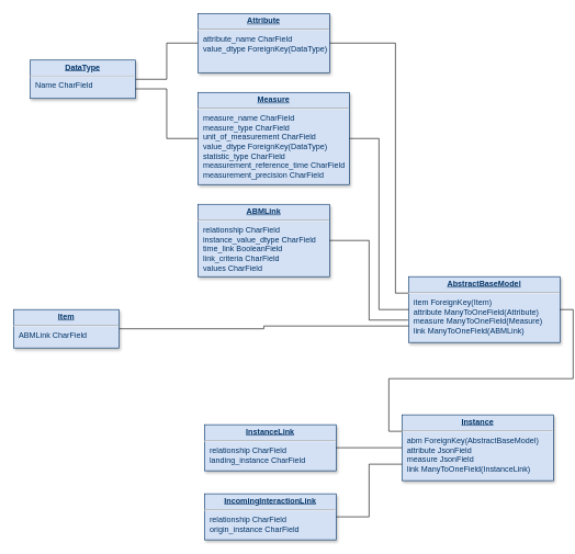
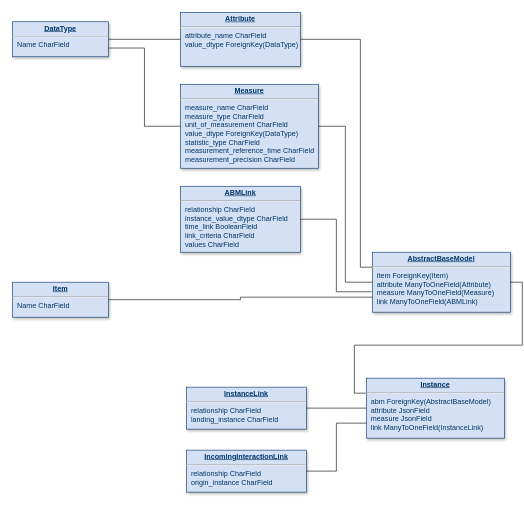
  <mxCell id="0" />
  <mxCell id="1" parent="0" />
  <mxCell id="2" style="edgeStyle=orthogonalEdgeStyle;rounded=0;orthogonalLoop=1;jettySize=auto;html=1;entryX=0;entryY=0.5;entryDx=0;entryDy=0;endArrow=none;endFill=0;" parent="1" source="3" target="5" edge="1"><mxGeometry relative="1" as="geometry" /></mxCell>
- <mxCell id="3" value="&lt;p style=&quot;margin: 0px ; margin-top: 4px ; text-align: center ; text-decoration: underline&quot;&gt;&lt;b&gt;DataType&lt;/b&gt;&lt;/p&gt;&lt;hr&gt;&lt;p style=&quot;margin: 0px ; margin-left: 8px&quot;&gt;Name CharField&lt;/p&gt;" style="verticalAlign=top;align=left;overflow=fill;fontSize=12;fontFamily=Helvetica;html=1;strokeColor=#003366;shadow=1;fillColor=#D4E1F5;fontColor=#003366" parent="1" vertex="1"><mxGeometry x="45" y="90.82" width="160" height="58.36" as="geometry" /></mxCell>
+ <mxCell id="3" value="&lt;p style=&quot;margin: 0px ; margin-top: 4px ; text-align: center ; text-decoration: underline&quot;&gt;&lt;b&gt;DataType&lt;/b&gt;&lt;/p&gt;&lt;hr&gt;&lt;p style=&quot;margin: 0px ; margin-left: 8px&quot;&gt;Name CharField&lt;/p&gt;" style="verticalAlign=top;align=left;overflow=fill;fontSize=12;fontFamily=Helvetica;html=1;strokeColor=#003366;shadow=1;fillColor=#D4E1F5;fontColor=#003366" parent="1" vertex="1"><mxGeometry x="20" y="35.82" width="160" height="58.36" as="geometry" /></mxCell>
  <mxCell id="4" style="edgeStyle=orthogonalEdgeStyle;rounded=0;orthogonalLoop=1;jettySize=auto;html=1;exitX=1;exitY=0.5;exitDx=0;exitDy=0;entryX=0;entryY=0.25;entryDx=0;entryDy=0;endArrow=none;endFill=0;" edge="1" parent="1" source="5" target="9"><mxGeometry relative="1" as="geometry"><Array as="points"><mxPoint x="600" y="65" /><mxPoint x="600" y="445" /></Array></mxGeometry></mxCell>
  <mxCell id="5" value="&lt;p style=&quot;margin: 0px ; margin-top: 4px ; text-align: center ; text-decoration: underline&quot;&gt;&lt;b&gt;Attribute&lt;/b&gt;&lt;/p&gt;&lt;hr&gt;&lt;p style=&quot;margin: 0px ; margin-left: 8px&quot;&gt;attribute_name CharField&lt;/p&gt;&lt;p style=&quot;margin: 0px ; margin-left: 8px&quot;&gt;value_dtype ForeignKey(DataType)&lt;/p&gt;" style="verticalAlign=top;align=left;overflow=fill;fontSize=12;fontFamily=Helvetica;html=1;strokeColor=#003366;shadow=1;fillColor=#D4E1F5;fontColor=#003366" parent="1" vertex="1"><mxGeometry x="300" y="20" width="200" height="90" as="geometry" /></mxCell>
  <mxCell id="6" value="&lt;p style=&quot;margin: 0px ; margin-top: 4px ; text-align: center ; text-decoration: underline&quot;&gt;&lt;b&gt;Measure&lt;/b&gt;&lt;/p&gt;&lt;hr&gt;&lt;p style=&quot;margin: 0px ; margin-left: 8px&quot;&gt;measure_name CharField&lt;/p&gt;&lt;p style=&quot;margin: 0px ; margin-left: 8px&quot;&gt;measure_type CharField&lt;/p&gt;&lt;p style=&quot;margin: 0px ; margin-left: 8px&quot;&gt;unit_of_measurement CharField&lt;/p&gt;&lt;p style=&quot;margin: 0px ; margin-left: 8px&quot;&gt;value_dtype ForeignKey(DataType)&lt;br&gt;&lt;/p&gt;&lt;p style=&quot;margin: 0px ; margin-left: 8px&quot;&gt;statistic_type CharField&lt;/p&gt;&lt;p style=&quot;margin: 0px ; margin-left: 8px&quot;&gt;measurement_reference_time CharField&lt;/p&gt;&lt;p style=&quot;margin: 0px ; margin-left: 8px&quot;&gt;measurement_precision CharField&lt;/p&gt;" style="verticalAlign=top;align=left;overflow=fill;fontSize=12;fontFamily=Helvetica;html=1;strokeColor=#003366;shadow=1;fillColor=#D4E1F5;fontColor=#003366" parent="1" vertex="1"><mxGeometry x="300" y="140" width="230" height="140" as="geometry" /></mxCell>
  <mxCell id="7" style="edgeStyle=orthogonalEdgeStyle;rounded=0;orthogonalLoop=1;jettySize=auto;html=1;entryX=0;entryY=0.5;entryDx=0;entryDy=0;endArrow=none;endFill=0;exitX=1;exitY=0.75;exitDx=0;exitDy=0;" parent="1" source="3" target="6" edge="1"><mxGeometry relative="1" as="geometry"><mxPoint x="190" y="75" as="sourcePoint" /><mxPoint x="310" y="75" as="targetPoint" /></mxGeometry></mxCell>
  <mxCell id="8" value="&lt;p style=&quot;margin: 0px ; margin-top: 4px ; text-align: center ; text-decoration: underline&quot;&gt;&lt;b&gt;ABMLink&lt;/b&gt;&lt;/p&gt;&lt;hr&gt;&lt;p style=&quot;margin: 0px ; margin-left: 8px&quot;&gt;relationship CharField&lt;/p&gt;&lt;p style=&quot;margin: 0px ; margin-left: 8px&quot;&gt;instance_value_dtype CharField&lt;/p&gt;&lt;p style=&quot;margin: 0px ; margin-left: 8px&quot;&gt;time_link BooleanField&lt;/p&gt;&lt;p style=&quot;margin: 0px ; margin-left: 8px&quot;&gt;link_criteria CharField&lt;/p&gt;&lt;p style=&quot;margin: 0px ; margin-left: 8px&quot;&gt;values CharField&lt;/p&gt;" style="verticalAlign=top;align=left;overflow=fill;fontSize=12;fontFamily=Helvetica;html=1;strokeColor=#003366;shadow=1;fillColor=#D4E1F5;fontColor=#003366" parent="1" vertex="1"><mxGeometry x="300" y="310" width="200" height="110" as="geometry" /></mxCell>
  <mxCell id="9" value="&lt;p style=&quot;margin: 0px ; margin-top: 4px ; text-align: center ; text-decoration: underline&quot;&gt;&lt;b&gt;AbstractBaseModel&lt;/b&gt;&lt;/p&gt;&lt;hr&gt;&lt;p style=&quot;margin: 0px ; margin-left: 8px&quot;&gt;item ForeignKey(Item)&lt;/p&gt;&lt;p style=&quot;margin: 0px ; margin-left: 8px&quot;&gt;attribute ManyToOneField(Attribute)&lt;/p&gt;&lt;p style=&quot;margin: 0px ; margin-left: 8px&quot;&gt;measure ManyToOneField(Measure)&lt;/p&gt;&lt;p style=&quot;margin: 0px ; margin-left: 8px&quot;&gt;link ManyToOneField(ABMLink)&lt;/p&gt;" style="verticalAlign=top;align=left;overflow=fill;fontSize=12;fontFamily=Helvetica;html=1;strokeColor=#003366;shadow=1;fillColor=#D4E1F5;fontColor=#003366" parent="1" vertex="1"><mxGeometry x="620" y="420" width="230" height="100" as="geometry" /></mxCell>
  <mxCell id="10" style="edgeStyle=orthogonalEdgeStyle;rounded=0;orthogonalLoop=1;jettySize=auto;html=1;entryX=0;entryY=0.5;entryDx=0;entryDy=0;endArrow=none;endFill=0;exitX=1;exitY=0.5;exitDx=0;exitDy=0;" parent="1" source="6" target="9" edge="1"><mxGeometry relative="1" as="geometry"><mxPoint x="510" y="80" as="sourcePoint" /><mxPoint x="640" y="80" as="targetPoint" /></mxGeometry></mxCell>
  <mxCell id="11" style="edgeStyle=orthogonalEdgeStyle;rounded=0;orthogonalLoop=1;jettySize=auto;html=1;exitX=1;exitY=0.5;exitDx=0;exitDy=0;entryX=0;entryY=0.75;entryDx=0;entryDy=0;endArrow=none;endFill=0;" edge="1" parent="1" source="12" target="9"><mxGeometry relative="1" as="geometry" /></mxCell>
- <mxCell id="12" value="&lt;p style=&quot;margin: 0px ; margin-top: 4px ; text-align: center ; text-decoration: underline&quot;&gt;&lt;b&gt;Item&lt;/b&gt;&lt;/p&gt;&lt;hr&gt;&lt;p style=&quot;margin: 0px ; margin-left: 8px&quot;&gt;ABMLink CharField&lt;/p&gt;" style="verticalAlign=top;align=left;overflow=fill;fontSize=12;fontFamily=Helvetica;html=1;strokeColor=#003366;shadow=1;fillColor=#D4E1F5;fontColor=#003366" vertex="1" parent="1"><mxGeometry x="20" y="470" width="160" height="58.36" as="geometry" /></mxCell>
+ <mxCell id="12" value="&lt;p style=&quot;margin: 0px ; margin-top: 4px ; text-align: center ; text-decoration: underline&quot;&gt;&lt;b&gt;Item&lt;/b&gt;&lt;/p&gt;&lt;hr&gt;&lt;p style=&quot;margin: 0px ; margin-left: 8px&quot;&gt;Name CharField&lt;/p&gt;" style="verticalAlign=top;align=left;overflow=fill;fontSize=12;fontFamily=Helvetica;html=1;strokeColor=#003366;shadow=1;fillColor=#D4E1F5;fontColor=#003366" vertex="1" parent="1"><mxGeometry x="20" y="470" width="160" height="58.36" as="geometry" /></mxCell>
  <mxCell id="13" value="&lt;p style=&quot;margin: 0px ; margin-top: 4px ; text-align: center ; text-decoration: underline&quot;&gt;&lt;b&gt;Instance&lt;/b&gt;&lt;/p&gt;&lt;hr&gt;&lt;p style=&quot;margin: 0px ; margin-left: 8px&quot;&gt;abm ForeignKey(AbstractBaseModel)&lt;/p&gt;&lt;p style=&quot;margin: 0px ; margin-left: 8px&quot;&gt;attribute JsonField&lt;/p&gt;&lt;p style=&quot;margin: 0px ; margin-left: 8px&quot;&gt;measure JsonField&lt;/p&gt;&lt;p style=&quot;margin: 0px ; margin-left: 8px&quot;&gt;link ManyToOneField(InstanceLink)&lt;/p&gt;" style="verticalAlign=top;align=left;overflow=fill;fontSize=12;fontFamily=Helvetica;html=1;strokeColor=#003366;shadow=1;fillColor=#D4E1F5;fontColor=#003366" vertex="1" parent="1"><mxGeometry x="610" y="630" width="230" height="100" as="geometry" /></mxCell>
  <mxCell id="14" style="edgeStyle=orthogonalEdgeStyle;rounded=0;orthogonalLoop=1;jettySize=auto;html=1;entryX=-0.004;entryY=0.66;entryDx=0;entryDy=0;endArrow=none;endFill=0;exitX=1;exitY=0.5;exitDx=0;exitDy=0;entryPerimeter=0;" edge="1" parent="1" source="8" target="9"><mxGeometry relative="1" as="geometry"><mxPoint x="540" y="220" as="sourcePoint" /><mxPoint x="630" y="480" as="targetPoint" /></mxGeometry></mxCell>
  <mxCell id="15" value="&lt;p style=&quot;margin: 0px ; margin-top: 4px ; text-align: center ; text-decoration: underline&quot;&gt;&lt;b&gt;InstanceLink&lt;/b&gt;&lt;/p&gt;&lt;hr&gt;&lt;p style=&quot;margin: 0px ; margin-left: 8px&quot;&gt;relationship CharField&lt;/p&gt;&lt;p style=&quot;margin: 0px ; margin-left: 8px&quot;&gt;landing_instance CharField&lt;/p&gt;" style="verticalAlign=top;align=left;overflow=fill;fontSize=12;fontFamily=Helvetica;html=1;strokeColor=#003366;shadow=1;fillColor=#D4E1F5;fontColor=#003366" vertex="1" parent="1"><mxGeometry x="310" y="645" width="200" height="70" as="geometry" /></mxCell>
  <mxCell id="16" value="&lt;p style=&quot;margin: 4px 0px 0px ; text-align: center&quot;&gt;&lt;b&gt;&lt;u&gt;IncomingInteractionLink&lt;/u&gt;&lt;/b&gt;&lt;br&gt;&lt;/p&gt;&lt;hr&gt;&lt;p style=&quot;margin: 0px ; margin-left: 8px&quot;&gt;relationship CharField&lt;/p&gt;&lt;p style=&quot;margin: 0px ; margin-left: 8px&quot;&gt;origin_instance CharField&lt;/p&gt;" style="verticalAlign=top;align=left;overflow=fill;fontSize=12;fontFamily=Helvetica;html=1;strokeColor=#003366;shadow=1;fillColor=#D4E1F5;fontColor=#003366" vertex="1" parent="1"><mxGeometry x="310" y="750" width="200" height="70" as="geometry" /></mxCell>
  <mxCell id="17" style="edgeStyle=orthogonalEdgeStyle;rounded=0;orthogonalLoop=1;jettySize=auto;html=1;exitX=1;exitY=0.5;exitDx=0;exitDy=0;entryX=0;entryY=0.25;entryDx=0;entryDy=0;endArrow=none;endFill=0;" edge="1" parent="1" source="9" target="13"><mxGeometry relative="1" as="geometry"><mxPoint x="190" y="509.18" as="sourcePoint" /><mxPoint x="630" y="505" as="targetPoint" /></mxGeometry></mxCell>
  <mxCell id="18" style="edgeStyle=orthogonalEdgeStyle;rounded=0;orthogonalLoop=1;jettySize=auto;html=1;exitX=1;exitY=0.5;exitDx=0;exitDy=0;entryX=0;entryY=0.5;entryDx=0;entryDy=0;endArrow=none;endFill=0;" edge="1" parent="1" source="15" target="13"><mxGeometry relative="1" as="geometry"><mxPoint x="860" y="480" as="sourcePoint" /><mxPoint x="620" y="665" as="targetPoint" /></mxGeometry></mxCell>
  <mxCell id="19" style="edgeStyle=orthogonalEdgeStyle;rounded=0;orthogonalLoop=1;jettySize=auto;html=1;exitX=1;exitY=0.5;exitDx=0;exitDy=0;entryX=0;entryY=0.75;entryDx=0;entryDy=0;endArrow=none;endFill=0;" edge="1" parent="1" source="16" target="13"><mxGeometry relative="1" as="geometry"><mxPoint x="520" y="690" as="sourcePoint" /><mxPoint x="620" y="690" as="targetPoint" /></mxGeometry></mxCell>
